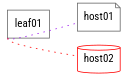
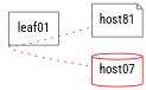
  graph {
    fontname="Roboto Condensed"
    rankdir=LR
    node [color=gray40 config="./helper_scripts/config_server.sh" fontname="Roboto Condensed" function=host memory=500 os="hashicorp/bionic64" vagrant=eth1 version="1.0.282"]
    edge [fontname="Roboto Condensed" headport=eth1 style=dotted]
    leaf01 [config="./helper_scripts/config_switch_bgp.sh" function=leaf shape=box]
-   host01 [shape=note]
-   host02 [color=red shape=cylinder]
+   host01 [shape=note label=host81]
+   host02 [color=red shape=cylinder label=host07]
    leaf01 -- host01 [color=purple tailport=swp1]
    leaf01 -- host02 [color=red tailport=swp2]
  }
